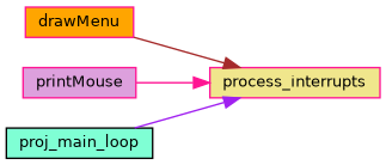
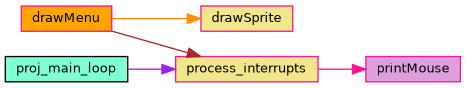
  digraph {
    rankdir=RL
    node [color=deeppink fillcolor=khaki fontname=Helvetica fontsize=10 shape=record style=filled]
    edge [dir=back fontname=Helvetica fontsize=10 labelfontname=Helvetica labelfontsize=10 style=solid]
+   n1 [fontcolor=black height=0.2 label=drawSprite width=0.4]
    n2 [fillcolor=orange height=0.2 label=drawMenu width=0.4]
    n3 [fillcolor=plum height=0.2 label=printMouse width=0.4]
    n4 [height=0.2 label=process_interrupts width=0.4]
    n5 [color=black fillcolor=aquamarine height=0.2 label=proj_main_loop width=0.4]
-   n4 -> n3 [color=deeppink]
+   n1 -> n2 [color=darkorange]
+   n3 -> n4 [color=deeppink]
    n4 -> n2 [color=brown]
    n4 -> n5 [color=purple]
  }
